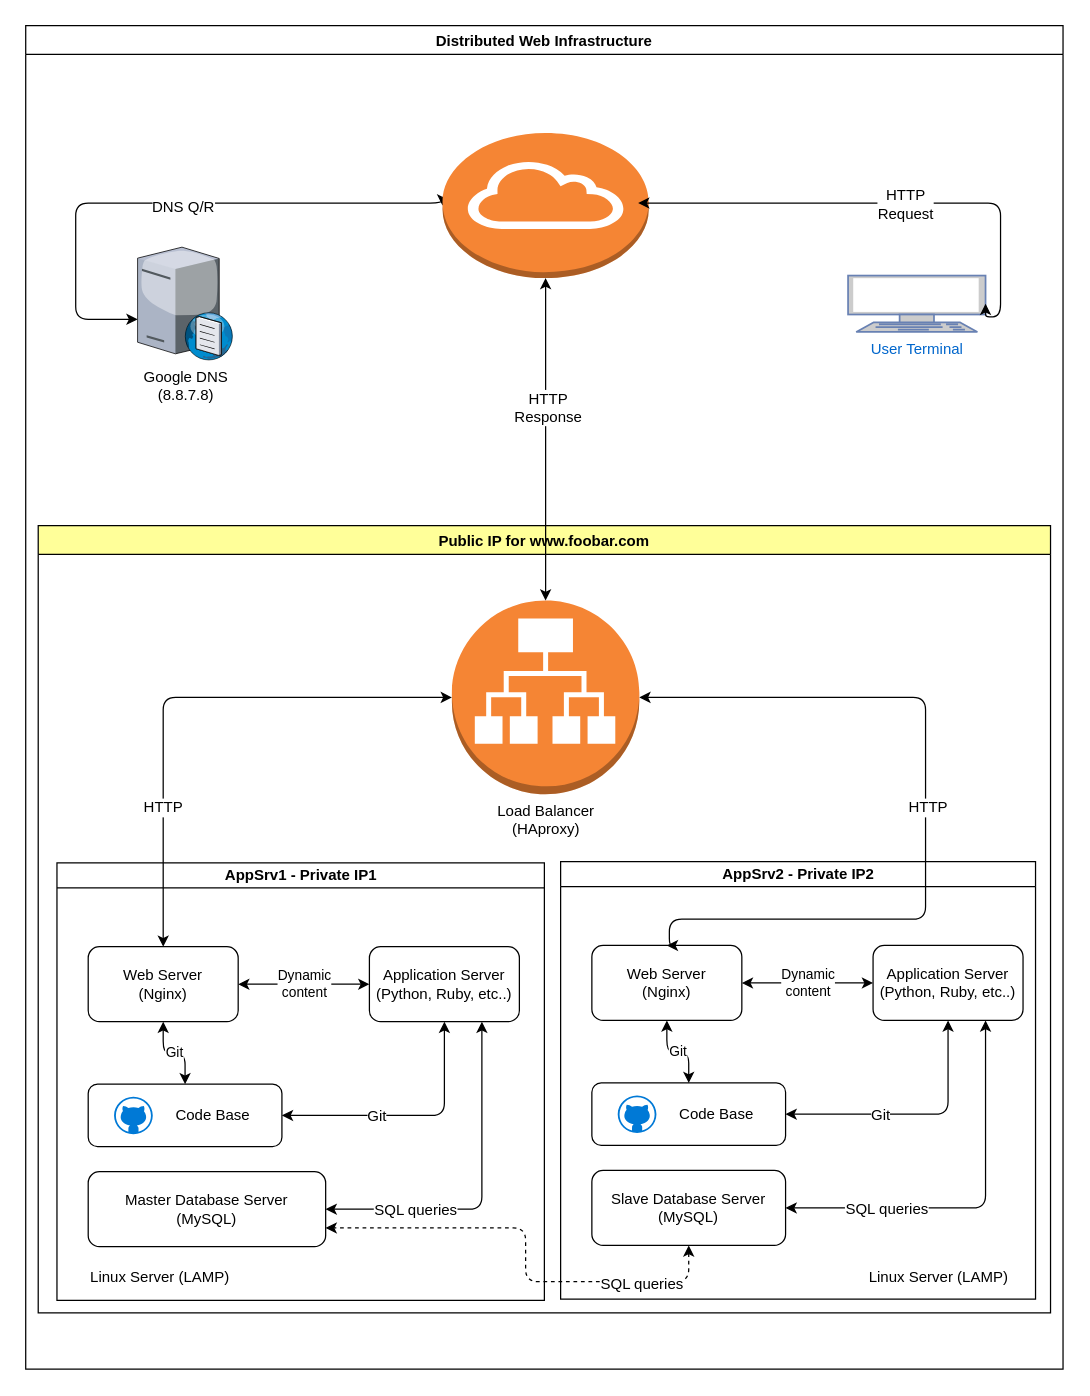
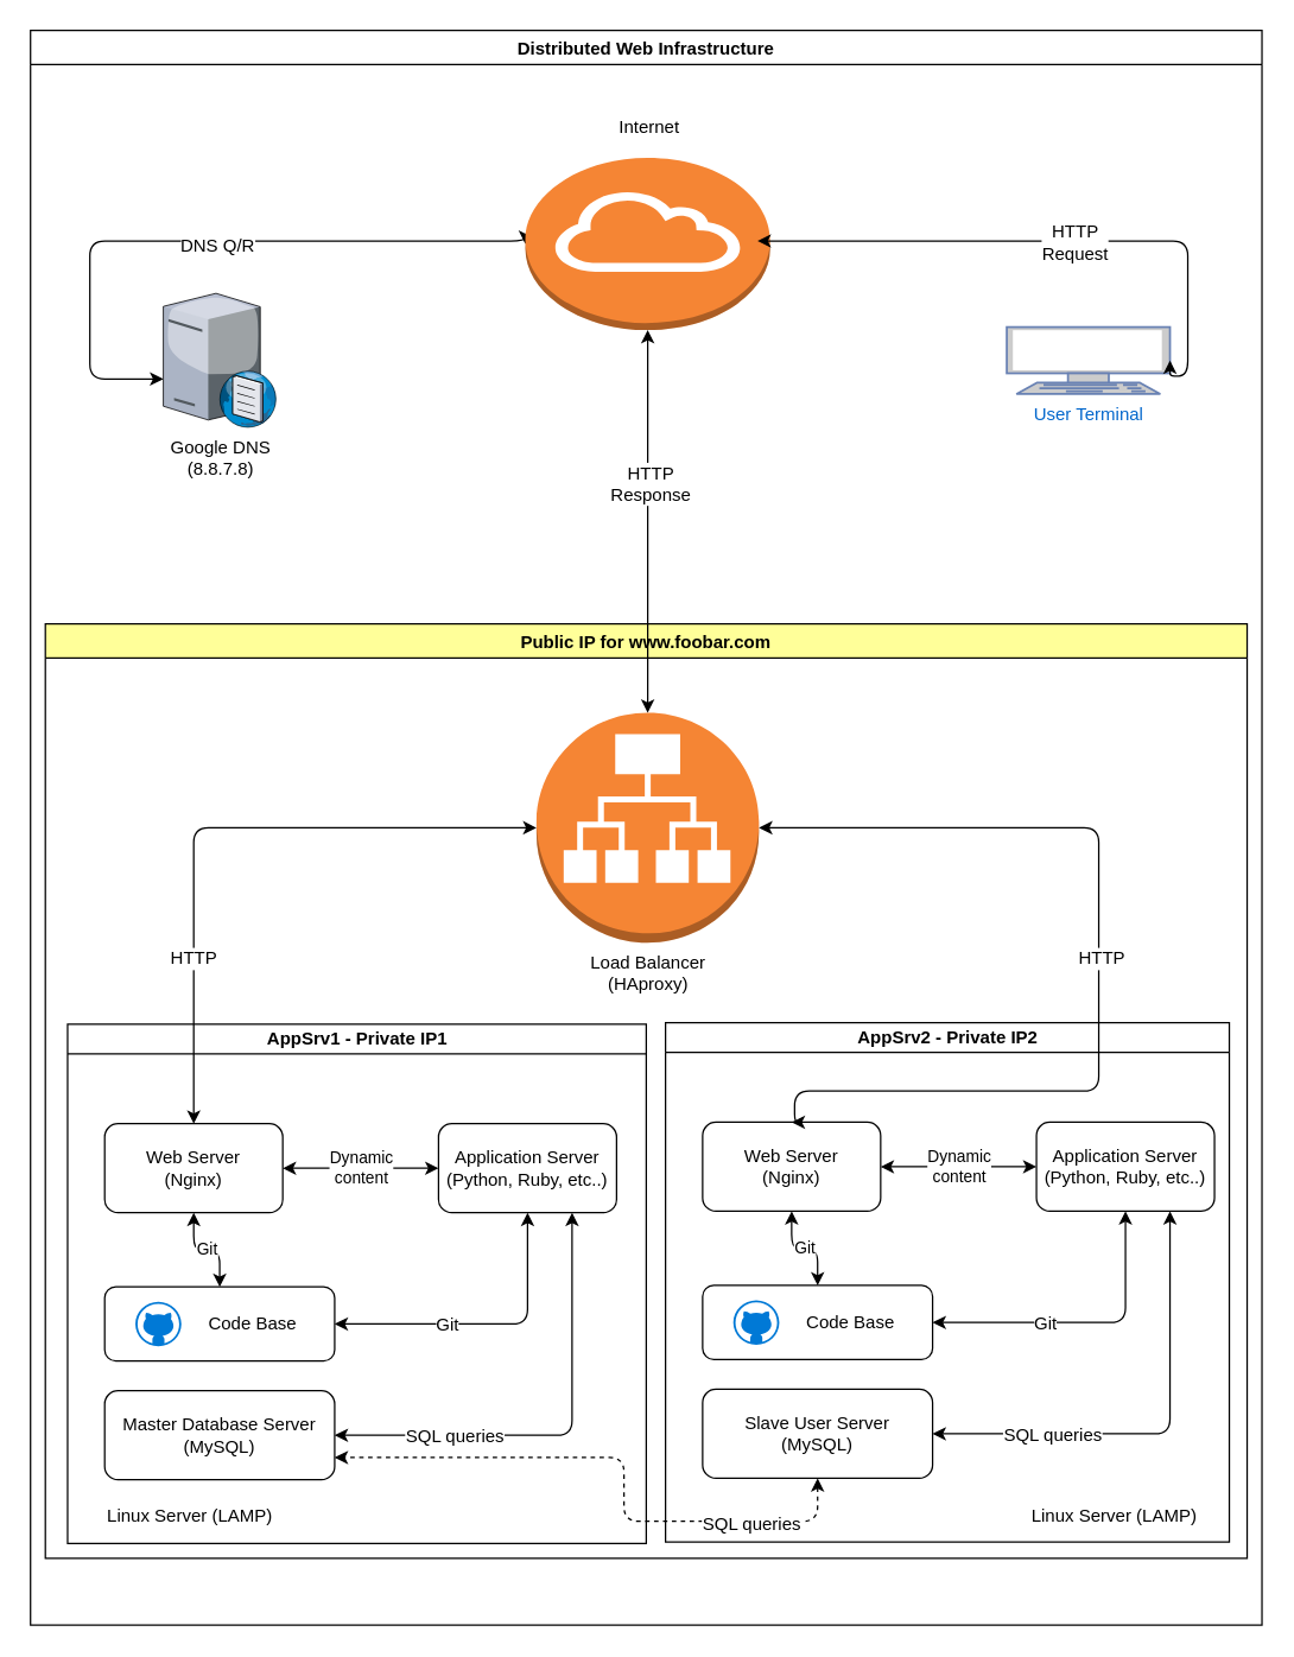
  <mxCell id="0" />
  <mxCell id="1" parent="0" />
  <mxCell id="2" value="" style="edgeStyle=orthogonalEdgeStyle;rounded=1;orthogonalLoop=1;jettySize=auto;html=1;startArrow=classic;startFill=1;endArrow=classic;endFill=1;exitX=0;exitY=0.5;exitDx=0;exitDy=0;exitPerimeter=0;" parent="1" source="42" target="4" edge="1"><mxGeometry relative="1" as="geometry"><mxPoint x="70" y="195" as="targetPoint" /><Array as="points"><mxPoint x="60" y="162" /><mxPoint x="60" y="255" /></Array><mxPoint x="300" y="175" as="sourcePoint" /></mxGeometry></mxCell>
  <mxCell id="3" value="&lt;div&gt;DNS Q/R&lt;br&gt;&lt;/div&gt;" style="text;html=1;resizable=0;points=[];align=center;verticalAlign=middle;labelBackgroundColor=#ffffff;" parent="2" vertex="1" connectable="0"><mxGeometry x="-0.043" y="3" relative="1" as="geometry"><mxPoint as="offset" /></mxGeometry></mxCell>
  <mxCell id="4" value="&lt;div&gt;Google DNS&lt;/div&gt;&lt;div&gt;(8.8.7.8)&lt;br&gt;&lt;/div&gt;" style="verticalLabelPosition=bottom;aspect=fixed;html=1;verticalAlign=top;strokeColor=none;align=center;outlineConnect=0;shape=mxgraph.citrix.dns_server;" parent="1" vertex="1"><mxGeometry x="109.5" y="195" width="76.5" height="92.5" as="geometry" /></mxCell>
  <mxCell id="5" value="Distributed Web Infrastructure" style="swimlane;" parent="1" vertex="1"><mxGeometry x="20" y="20" width="830" height="1075" as="geometry" /></mxCell>
  <mxCell id="6" value="AppSrv2  - Private IP2" style="swimlane;html=1;startSize=20;horizontal=1;containerType=tree;" parent="5" vertex="1"><mxGeometry x="428" y="669" width="380" height="350" as="geometry" /></mxCell>
  <mxCell id="7" value="" style="group" parent="6" vertex="1" connectable="0"><mxGeometry x="25" y="177" width="155" height="50" as="geometry" /></mxCell>
  <mxCell id="8" value="&lt;div align=&quot;right&quot;&gt;Code Base&amp;nbsp; &amp;nbsp; &amp;nbsp; &amp;nbsp; &lt;br&gt;&lt;/div&gt;" style="rounded=1;whiteSpace=wrap;html=1;align=right;" parent="7" vertex="1"><mxGeometry width="155.0" height="50" as="geometry" /></mxCell>
  <mxCell id="9" value="" style="shadow=0;dashed=0;html=1;strokeColor=none;fillColor=#0079D6;labelPosition=center;verticalLabelPosition=bottom;verticalAlign=top;align=center;shape=mxgraph.azure.github_code;pointerEvents=1;" parent="7" vertex="1"><mxGeometry x="20.667" y="10" width="31.0" height="30" as="geometry" /></mxCell>
  <mxCell id="10" value="&lt;div&gt;Web Server&lt;/div&gt;&lt;div&gt;(Nginx)&lt;br&gt;&lt;/div&gt;" style="rounded=1;whiteSpace=wrap;html=1;" parent="6" vertex="1"><mxGeometry x="25" y="67" width="120" height="60" as="geometry" /></mxCell>
  <mxCell id="11" value="&lt;div&gt;Application Server&lt;/div&gt;&lt;div&gt;(Python, Ruby, etc..)&lt;br&gt;&lt;/div&gt;" style="rounded=1;whiteSpace=wrap;html=1;" parent="6" vertex="1"><mxGeometry x="250" y="67" width="120" height="60" as="geometry" /></mxCell>
- <mxCell id="12" value="&lt;div&gt;Slave Database Server&lt;/div&gt;&lt;div&gt;(MySQL)&lt;br&gt;&lt;/div&gt;" style="rounded=1;whiteSpace=wrap;html=1;" parent="6" vertex="1"><mxGeometry x="25" y="247" width="155" height="60" as="geometry" /></mxCell>
+ <mxCell id="12" value="&lt;div&gt;Slave User Server&lt;/div&gt;&lt;div&gt;(MySQL)&lt;br&gt;&lt;/div&gt;" style="rounded=1;whiteSpace=wrap;html=1;" parent="6" vertex="1"><mxGeometry x="25" y="247" width="155" height="60" as="geometry" /></mxCell>
  <mxCell id="13" style="edgeStyle=orthogonalEdgeStyle;rounded=1;orthogonalLoop=1;jettySize=auto;html=1;startArrow=classic;startFill=1;entryX=0.75;entryY=1;entryDx=0;entryDy=0;exitX=1;exitY=0.5;exitDx=0;exitDy=0;" parent="6" source="12" target="11" edge="1"><mxGeometry relative="1" as="geometry"><mxPoint x="-351" y="274.5" as="sourcePoint" /><mxPoint x="-360" y="99.5" as="targetPoint" /><Array as="points"><mxPoint x="340" y="277" /></Array></mxGeometry></mxCell>
  <mxCell id="14" value="SQL queries" style="text;html=1;resizable=0;points=[];align=center;verticalAlign=middle;labelBackgroundColor=#ffffff;" parent="13" vertex="1" connectable="0"><mxGeometry x="-0.482" relative="1" as="geometry"><mxPoint as="offset" /></mxGeometry></mxCell>
  <mxCell id="15" value="" style="endArrow=classic;startArrow=classic;html=1;exitX=1;exitY=0.5;exitDx=0;exitDy=0;entryX=0.5;entryY=1;entryDx=0;entryDy=0;" parent="6" source="8" target="11" edge="1"><mxGeometry width="50" height="50" relative="1" as="geometry"><mxPoint x="205" y="202" as="sourcePoint" /><mxPoint x="255" y="152" as="targetPoint" /><Array as="points"><mxPoint x="310" y="202" /></Array></mxGeometry></mxCell>
  <mxCell id="16" value="Git" style="text;html=1;resizable=0;points=[];align=center;verticalAlign=middle;labelBackgroundColor=#ffffff;" parent="15" vertex="1" connectable="0"><mxGeometry x="-0.273" relative="1" as="geometry"><mxPoint as="offset" /></mxGeometry></mxCell>
  <mxCell id="17" value="Git" style="endArrow=classic;startArrow=classic;html=1;entryX=0.5;entryY=1;entryDx=0;entryDy=0;edgeStyle=orthogonalEdgeStyle;" parent="6" source="8" target="10" edge="1"><mxGeometry width="50" height="50" relative="1" as="geometry"><mxPoint x="70" y="177" as="sourcePoint" /><mxPoint x="120" y="127" as="targetPoint" /></mxGeometry></mxCell>
  <mxCell id="18" value="&lt;div&gt;Dynamic&lt;/div&gt;&lt;div&gt;content&lt;br&gt;&lt;/div&gt;" style="endArrow=classic;startArrow=classic;html=1;edgeStyle=orthogonalEdgeStyle;entryX=0;entryY=0.5;entryDx=0;entryDy=0;exitX=1;exitY=0.5;exitDx=0;exitDy=0;" parent="6" source="10" target="11" edge="1"><mxGeometry width="50" height="50" relative="1" as="geometry"><mxPoint x="152.5" y="147" as="sourcePoint" /><mxPoint x="202.5" y="97" as="targetPoint" /></mxGeometry></mxCell>
  <mxCell id="19" value="Linux Server (LAMP)" style="text;html=1;resizable=0;points=[];autosize=1;align=left;verticalAlign=top;spacingTop=-4;" parent="6" vertex="1"><mxGeometry x="245" y="323" width="130" height="20" as="geometry" /></mxCell>
  <mxCell id="20" value="" style="group" vertex="1" connectable="0" parent="5"><mxGeometry x="5" y="496" width="486" height="524" as="geometry" /></mxCell>
  <mxCell id="21" value="AppSrv1 - Private IP1" style="swimlane;html=1;startSize=20;horizontal=1;containerType=tree;" vertex="1" parent="20"><mxGeometry x="20" y="174" width="390" height="350" as="geometry" /></mxCell>
  <mxCell id="22" value="" style="group" vertex="1" connectable="0" parent="21"><mxGeometry x="25" y="177" width="155" height="50" as="geometry" /></mxCell>
  <mxCell id="23" value="&lt;div align=&quot;right&quot;&gt;Code Base&amp;nbsp; &amp;nbsp; &amp;nbsp; &amp;nbsp; &lt;br&gt;&lt;/div&gt;" style="rounded=1;whiteSpace=wrap;html=1;align=right;" vertex="1" parent="22"><mxGeometry width="155.0" height="50" as="geometry" /></mxCell>
  <mxCell id="24" value="" style="shadow=0;dashed=0;html=1;strokeColor=none;fillColor=#0079D6;labelPosition=center;verticalLabelPosition=bottom;verticalAlign=top;align=center;shape=mxgraph.azure.github_code;pointerEvents=1;" vertex="1" parent="22"><mxGeometry x="20.667" y="10" width="31.0" height="30" as="geometry" /></mxCell>
  <mxCell id="25" value="&lt;div&gt;Web Server&lt;/div&gt;&lt;div&gt;(Nginx)&lt;br&gt;&lt;/div&gt;" style="rounded=1;whiteSpace=wrap;html=1;" vertex="1" parent="21"><mxGeometry x="25" y="67" width="120" height="60" as="geometry" /></mxCell>
  <mxCell id="26" value="&lt;div&gt;Application Server&lt;/div&gt;&lt;div&gt;(Python, Ruby, etc..)&lt;br&gt;&lt;/div&gt;" style="rounded=1;whiteSpace=wrap;html=1;" vertex="1" parent="21"><mxGeometry x="250" y="67" width="120" height="60" as="geometry" /></mxCell>
- <mxCell id="27" value="&lt;div&gt;Master Database Server&lt;/div&gt;&lt;div&gt;(MySQL)&lt;br&gt;&lt;/div&gt;" style="rounded=1;whiteSpace=wrap;html=1;" vertex="1" parent="21"><mxGeometry x="25" y="247" width="190" height="60" as="geometry" /></mxCell>
+ <mxCell id="27" value="&lt;div&gt;Master Database Server&lt;/div&gt;&lt;div&gt;(MySQL)&lt;br&gt;&lt;/div&gt;" style="rounded=1;whiteSpace=wrap;html=1;" vertex="1" parent="21"><mxGeometry x="25" y="247" width="155" height="60" as="geometry" /></mxCell>
  <mxCell id="28" style="edgeStyle=orthogonalEdgeStyle;rounded=1;orthogonalLoop=1;jettySize=auto;html=1;startArrow=classic;startFill=1;entryX=0.75;entryY=1;entryDx=0;entryDy=0;exitX=1;exitY=0.5;exitDx=0;exitDy=0;" edge="1" parent="21" source="27" target="26"><mxGeometry relative="1" as="geometry"><mxPoint x="-351" y="274.5" as="sourcePoint" /><mxPoint x="-360" y="99.5" as="targetPoint" /><Array as="points"><mxPoint x="340" y="277" /></Array></mxGeometry></mxCell>
  <mxCell id="29" value="SQL queries" style="text;html=1;resizable=0;points=[];align=center;verticalAlign=middle;labelBackgroundColor=#ffffff;" vertex="1" connectable="0" parent="28"><mxGeometry x="-0.482" relative="1" as="geometry"><mxPoint as="offset" /></mxGeometry></mxCell>
  <mxCell id="30" value="" style="endArrow=classic;startArrow=classic;html=1;exitX=1;exitY=0.5;exitDx=0;exitDy=0;entryX=0.5;entryY=1;entryDx=0;entryDy=0;" edge="1" parent="21" source="23" target="26"><mxGeometry width="50" height="50" relative="1" as="geometry"><mxPoint x="205" y="202" as="sourcePoint" /><mxPoint x="255" y="152" as="targetPoint" /><Array as="points"><mxPoint x="310" y="202" /></Array></mxGeometry></mxCell>
  <mxCell id="31" value="Git" style="text;html=1;resizable=0;points=[];align=center;verticalAlign=middle;labelBackgroundColor=#ffffff;" vertex="1" connectable="0" parent="30"><mxGeometry x="-0.273" relative="1" as="geometry"><mxPoint as="offset" /></mxGeometry></mxCell>
  <mxCell id="32" value="Git" style="endArrow=classic;startArrow=classic;html=1;entryX=0.5;entryY=1;entryDx=0;entryDy=0;edgeStyle=orthogonalEdgeStyle;" edge="1" parent="21" source="23" target="25"><mxGeometry width="50" height="50" relative="1" as="geometry"><mxPoint x="70" y="177" as="sourcePoint" /><mxPoint x="120" y="127" as="targetPoint" /></mxGeometry></mxCell>
  <mxCell id="33" value="&lt;div&gt;Dynamic&lt;/div&gt;&lt;div&gt;content&lt;br&gt;&lt;/div&gt;" style="endArrow=classic;startArrow=classic;html=1;edgeStyle=orthogonalEdgeStyle;entryX=0;entryY=0.5;entryDx=0;entryDy=0;exitX=1;exitY=0.5;exitDx=0;exitDy=0;" edge="1" parent="21" source="25" target="26"><mxGeometry width="50" height="50" relative="1" as="geometry"><mxPoint x="152.5" y="147" as="sourcePoint" /><mxPoint x="202.5" y="97" as="targetPoint" /></mxGeometry></mxCell>
  <mxCell id="34" value="Linux Server (LAMP)" style="text;html=1;resizable=0;points=[];autosize=1;align=left;verticalAlign=top;spacingTop=-4;" vertex="1" parent="21"><mxGeometry x="25" y="322" width="130" height="20" as="geometry" /></mxCell>
  <mxCell id="35" value="&lt;div&gt;Load Balancer&lt;/div&gt;&lt;div&gt;(HAproxy)&lt;br&gt;&lt;/div&gt;" style="outlineConnect=0;dashed=0;verticalLabelPosition=bottom;verticalAlign=top;align=center;html=1;shape=mxgraph.aws3.application_load_balancer;fillColor=#F58534;gradientColor=none;" vertex="1" parent="20"><mxGeometry x="336" y="-36" width="150" height="155" as="geometry" /></mxCell>
  <mxCell id="36" value="" style="endArrow=classic;startArrow=classic;html=1;edgeStyle=orthogonalEdgeStyle;exitX=0.5;exitY=0;exitDx=0;exitDy=0;entryX=0;entryY=0.5;entryDx=0;entryDy=0;entryPerimeter=0;" edge="1" parent="20" source="25" target="35"><mxGeometry width="50" height="50" relative="1" as="geometry"><mxPoint x="131.5" y="66.5" as="sourcePoint" /><mxPoint x="181.5" y="16.5" as="targetPoint" /></mxGeometry></mxCell>
  <mxCell id="37" value="HTTP" style="text;html=1;resizable=0;points=[];align=center;verticalAlign=middle;labelBackgroundColor=#ffffff;" vertex="1" connectable="0" parent="36"><mxGeometry x="-0.479" y="1" relative="1" as="geometry"><mxPoint as="offset" /></mxGeometry></mxCell>
  <mxCell id="38" value="User Terminal" style="fontColor=#0066CC;verticalAlign=top;verticalLabelPosition=bottom;labelPosition=center;align=center;html=1;outlineConnect=0;fillColor=#CCCCCC;strokeColor=#6881B3;gradientColor=none;gradientDirection=north;strokeWidth=2;shape=mxgraph.networks.terminal;" parent="5" vertex="1"><mxGeometry x="658" y="200" width="110" height="45" as="geometry" /></mxCell>
  <mxCell id="39" value="" style="endArrow=classic;startArrow=classic;html=1;exitX=1;exitY=0.5;exitDx=0;exitDy=0;exitPerimeter=0;entryX=0.5;entryY=0;entryDx=0;entryDy=0;edgeStyle=orthogonalEdgeStyle;" parent="5" source="35" target="10" edge="1"><mxGeometry width="50" height="50" relative="1" as="geometry"><mxPoint x="565" y="452" as="sourcePoint" /><mxPoint x="615" y="402" as="targetPoint" /><Array as="points"><mxPoint x="720" y="538" /><mxPoint x="720" y="715" /><mxPoint x="515" y="715" /></Array></mxGeometry></mxCell>
  <mxCell id="40" value="HTTP" style="text;html=1;resizable=0;points=[];align=center;verticalAlign=middle;labelBackgroundColor=#ffffff;" parent="39" vertex="1" connectable="0"><mxGeometry y="1" relative="1" as="geometry"><mxPoint as="offset" /></mxGeometry></mxCell>
  <mxCell id="41" value="Public IP for www.foobar.com" style="swimlane;fillColor=#FFFF99;" vertex="1" parent="5"><mxGeometry x="10" y="400" width="810" height="630" as="geometry" /></mxCell>
  <mxCell id="42" value="" style="outlineConnect=0;dashed=0;verticalLabelPosition=bottom;verticalAlign=top;align=center;html=1;shape=mxgraph.aws3.internet_gateway;fillColor=#F58534;gradientColor=none;" parent="5" vertex="1"><mxGeometry x="333.5" y="86" width="165" height="116" as="geometry" /></mxCell>
  <mxCell id="43" value="" style="endArrow=classic;html=1;exitX=0.5;exitY=0;exitDx=0;exitDy=0;endFill=1;startArrow=classic;startFill=1;entryX=0.5;entryY=1;entryDx=0;entryDy=0;entryPerimeter=0;edgeStyle=orthogonalEdgeStyle;exitPerimeter=0;" parent="5" source="35" target="42" edge="1"><mxGeometry width="50" height="50" relative="1" as="geometry"><mxPoint x="460" y="95" as="sourcePoint" /><mxPoint x="510" y="45" as="targetPoint" /><Array as="points"><mxPoint x="416" y="335" /><mxPoint x="416" y="335" /></Array></mxGeometry></mxCell>
  <mxCell id="44" value="&lt;div&gt;HTTP&lt;/div&gt;&lt;div&gt;Response&lt;br&gt;&lt;/div&gt;" style="text;html=1;resizable=0;points=[];align=center;verticalAlign=middle;labelBackgroundColor=#ffffff;" parent="43" vertex="1" connectable="0"><mxGeometry x="0.199" y="-1" relative="1" as="geometry"><mxPoint as="offset" /></mxGeometry></mxCell>
  <mxCell id="45" value="" style="endArrow=classic;startArrow=classic;html=1;entryX=1;entryY=0.5;entryDx=0;entryDy=0;entryPerimeter=0;edgeStyle=orthogonalEdgeStyle;" parent="5" target="38" edge="1"><mxGeometry width="50" height="50" relative="1" as="geometry"><mxPoint x="490" y="142" as="sourcePoint" /><mxPoint x="80" y="675" as="targetPoint" /><Array as="points"><mxPoint x="780" y="142" /><mxPoint x="780" y="233" /></Array></mxGeometry></mxCell>
  <mxCell id="46" value="&lt;div&gt;HTTP &lt;br&gt;&lt;/div&gt;&lt;div&gt;Request&lt;br&gt;&lt;/div&gt;" style="text;html=1;resizable=0;points=[];align=center;verticalAlign=middle;labelBackgroundColor=#ffffff;" parent="45" vertex="1" connectable="0"><mxGeometry x="0.054" relative="1" as="geometry"><mxPoint as="offset" /></mxGeometry></mxCell>
  <mxCell id="47" value="" style="endArrow=classic;startArrow=classic;html=1;edgeStyle=orthogonalEdgeStyle;entryX=1;entryY=0.75;entryDx=0;entryDy=0;dashed=1;" edge="1" parent="5" source="12" target="27"><mxGeometry width="50" height="50" relative="1" as="geometry"><mxPoint y="1145" as="sourcePoint" /><mxPoint x="50" y="1095" as="targetPoint" /><Array as="points"><mxPoint x="531" y="1005" /><mxPoint x="400" y="1005" /><mxPoint x="400" y="962" /></Array></mxGeometry></mxCell>
  <mxCell id="48" value="SQL queries" style="text;html=1;resizable=0;points=[];align=center;verticalAlign=middle;labelBackgroundColor=#ffffff;" vertex="1" connectable="0" parent="47"><mxGeometry x="-0.628" y="1" relative="1" as="geometry"><mxPoint as="offset" /></mxGeometry></mxCell>
+ <mxCell id="49" value="Internet" style="text;html=1;resizable=0;points=[];autosize=1;align=left;verticalAlign=top;spacingTop=-4;" vertex="1" parent="1"><mxGeometry x="415" y="76" width="60" height="20" as="geometry" /></mxCell>
